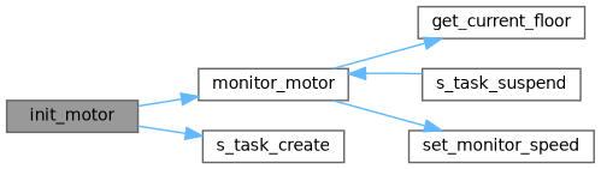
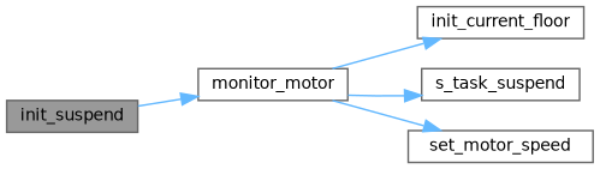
  digraph {
    rankdir=LR
    node [color=grey40 fillcolor=white fontname=Helvetica fontsize=10 shape=box style=filled]
    edge [color=steelblue1 fontname=Helvetica fontsize=10 labelfontname=Helvetica labelfontsize=10 style=solid]
-   n1 [color=gray40 fillcolor=grey60 fontcolor=black height=0.2 label=init_motor width=0.4]
+   n1 [color=gray40 fillcolor=grey60 fontcolor=black height=0.2 label=init_suspend width=0.4]
    n2 [height=0.2 label=monitor_motor width=0.4]
-   n3 [height=0.2 label=s_task_create width=0.4]
-   n4 [height=0.2 label=get_current_floor width=0.4]
+   n4 [height=0.2 label=init_current_floor width=0.4]
    n5 [height=0.2 label=s_task_suspend width=0.4]
-   n6 [height=0.2 label=set_monitor_speed width=0.4]
+   n6 [height=0.2 label=set_motor_speed width=0.4]
    n1 -> n2
-   n1 -> n3
    n2 -> n4
-   n5 -> n2
+   n2 -> n5
    n2 -> n6
  }
